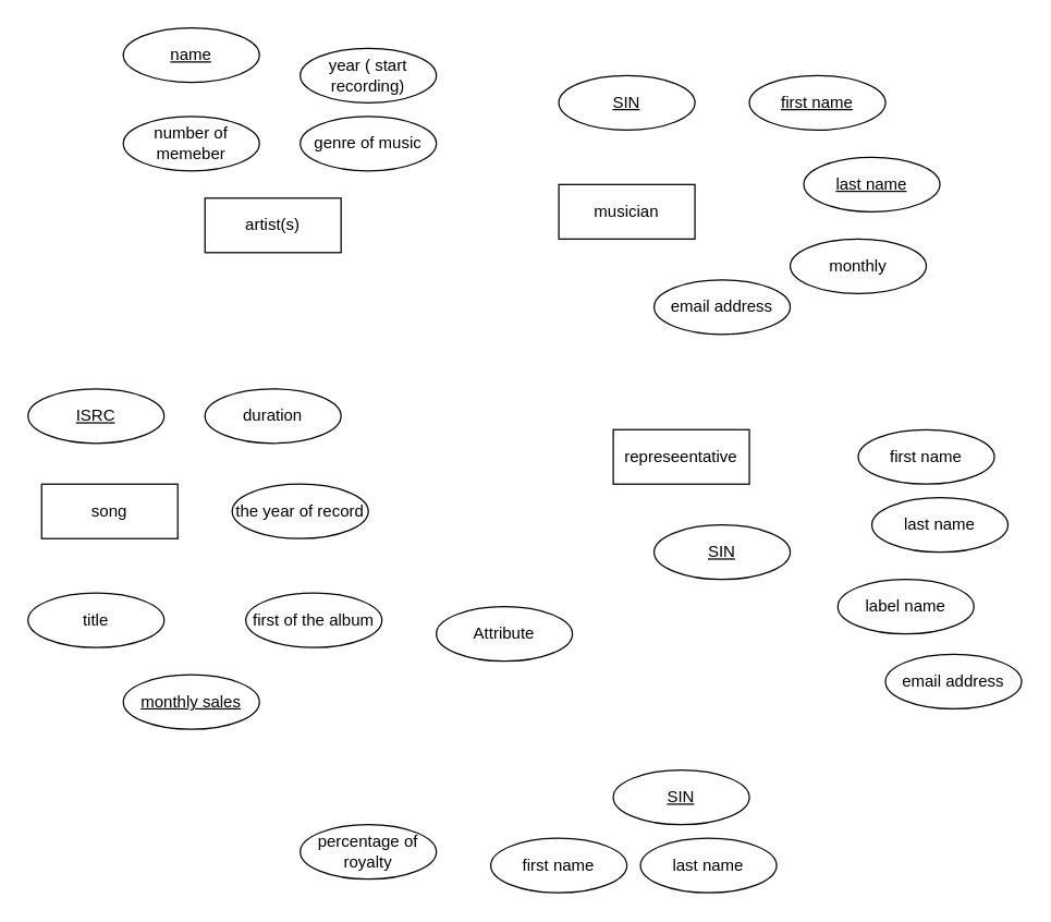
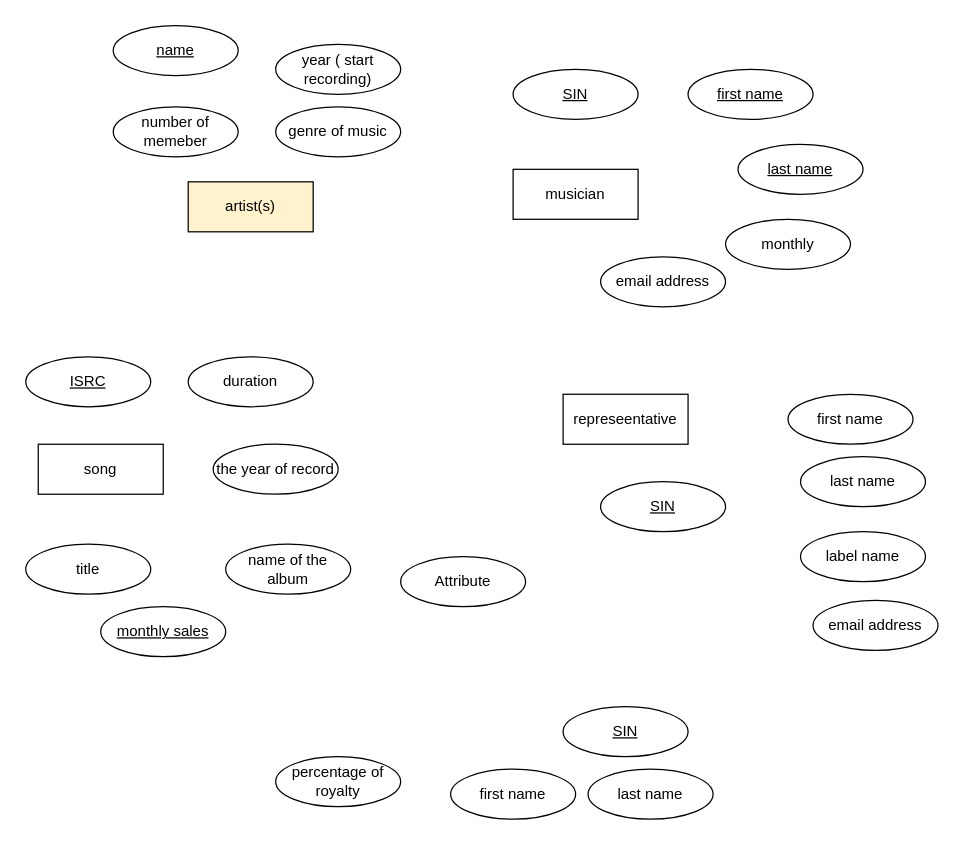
  <mxCell id="0" />
  <mxCell id="1" parent="0" />
- <mxCell id="2" value="artist(s)" style="whiteSpace=wrap;html=1;align=center;" vertex="1" parent="1"><mxGeometry x="150" y="145" width="100" height="40" as="geometry" /></mxCell>
+ <mxCell id="2" value="artist(s)" style="whiteSpace=wrap;html=1;align=center;fillColor=#fff2cc;" vertex="1" parent="1"><mxGeometry x="150" y="145" width="100" height="40" as="geometry" /></mxCell>
  <mxCell id="3" value="song" style="whiteSpace=wrap;html=1;align=center;" vertex="1" parent="1"><mxGeometry x="30" y="355" width="100" height="40" as="geometry" /></mxCell>
  <mxCell id="4" value="musician" style="whiteSpace=wrap;html=1;align=center;" vertex="1" parent="1"><mxGeometry x="410" y="135" width="100" height="40" as="geometry" /></mxCell>
  <mxCell id="5" value="year ( start recording)" style="ellipse;whiteSpace=wrap;html=1;align=center;" vertex="1" parent="1"><mxGeometry x="220" y="35" width="100" height="40" as="geometry" /></mxCell>
  <mxCell id="6" value="number of memeber" style="ellipse;whiteSpace=wrap;html=1;align=center;" vertex="1" parent="1"><mxGeometry x="90" y="85" width="100" height="40" as="geometry" /></mxCell>
  <mxCell id="7" value="genre of music" style="ellipse;whiteSpace=wrap;html=1;align=center;" vertex="1" parent="1"><mxGeometry x="220" y="85" width="100" height="40" as="geometry" /></mxCell>
  <mxCell id="8" value="name" style="ellipse;whiteSpace=wrap;html=1;align=center;fontStyle=4;" vertex="1" parent="1"><mxGeometry x="90" y="20" width="100" height="40" as="geometry" /></mxCell>
  <mxCell id="9" value="SIN" style="ellipse;whiteSpace=wrap;html=1;align=center;fontStyle=4;" vertex="1" parent="1"><mxGeometry x="410" y="55" width="100" height="40" as="geometry" /></mxCell>
  <mxCell id="10" value="first name" style="ellipse;whiteSpace=wrap;html=1;align=center;fontStyle=4;" vertex="1" parent="1"><mxGeometry x="550" y="55" width="100" height="40" as="geometry" /></mxCell>
  <mxCell id="11" value="last name" style="ellipse;whiteSpace=wrap;html=1;align=center;fontStyle=4;" vertex="1" parent="1"><mxGeometry x="590" y="115" width="100" height="40" as="geometry" /></mxCell>
  <mxCell id="12" value="monthly" style="ellipse;whiteSpace=wrap;html=1;align=center;" vertex="1" parent="1"><mxGeometry x="580" y="175" width="100" height="40" as="geometry" /></mxCell>
  <mxCell id="13" value="email address" style="ellipse;whiteSpace=wrap;html=1;align=center;" vertex="1" parent="1"><mxGeometry x="480" y="205" width="100" height="40" as="geometry" /></mxCell>
  <mxCell id="14" value="title" style="ellipse;whiteSpace=wrap;html=1;align=center;" vertex="1" parent="1"><mxGeometry x="20" y="435" width="100" height="40" as="geometry" /></mxCell>
  <mxCell id="15" value="ISRC" style="ellipse;whiteSpace=wrap;html=1;align=center;fontStyle=4;" vertex="1" parent="1"><mxGeometry x="20" y="285" width="100" height="40" as="geometry" /></mxCell>
  <mxCell id="16" value="duration" style="ellipse;whiteSpace=wrap;html=1;align=center;" vertex="1" parent="1"><mxGeometry x="150" y="285" width="100" height="40" as="geometry" /></mxCell>
  <mxCell id="17" value="the year of record" style="ellipse;whiteSpace=wrap;html=1;align=center;" vertex="1" parent="1"><mxGeometry x="170" y="355" width="100" height="40" as="geometry" /></mxCell>
- <mxCell id="18" value="first of the album" style="ellipse;whiteSpace=wrap;html=1;align=center;" vertex="1" parent="1"><mxGeometry x="180" y="435" width="100" height="40" as="geometry" /></mxCell>
- <mxCell id="19" value="monthly sales" style="ellipse;whiteSpace=wrap;html=1;align=center;fontStyle=4;" vertex="1" parent="1"><mxGeometry x="90" y="495" width="100" height="40" as="geometry" /></mxCell>
+ <mxCell id="18" value="name of the album" style="ellipse;whiteSpace=wrap;html=1;align=center;" vertex="1" parent="1"><mxGeometry x="180" y="435" width="100" height="40" as="geometry" /></mxCell>
+ <mxCell id="19" value="monthly sales" style="ellipse;whiteSpace=wrap;html=1;align=center;fontStyle=4;" vertex="1" parent="1"><mxGeometry x="80" y="485" width="100" height="40" as="geometry" /></mxCell>
  <mxCell id="20" value="represeentative" style="whiteSpace=wrap;html=1;align=center;" vertex="1" parent="1"><mxGeometry x="450" y="315" width="100" height="40" as="geometry" /></mxCell>
  <mxCell id="21" value="SIN" style="ellipse;whiteSpace=wrap;html=1;align=center;fontStyle=4;" vertex="1" parent="1"><mxGeometry x="480" y="385" width="100" height="40" as="geometry" /></mxCell>
  <mxCell id="22" value="first name" style="ellipse;whiteSpace=wrap;html=1;align=center;" vertex="1" parent="1"><mxGeometry x="630" y="315" width="100" height="40" as="geometry" /></mxCell>
  <mxCell id="23" value="Attribute" style="ellipse;whiteSpace=wrap;html=1;align=center;" vertex="1" parent="1"><mxGeometry x="320" y="445" width="100" height="40" as="geometry" /></mxCell>
  <mxCell id="24" value="last name" style="ellipse;whiteSpace=wrap;html=1;align=center;" vertex="1" parent="1"><mxGeometry x="640" y="365" width="100" height="40" as="geometry" /></mxCell>
- <mxCell id="25" value="label name" style="ellipse;whiteSpace=wrap;html=1;align=center;" vertex="1" parent="1"><mxGeometry x="615" y="425" width="100" height="40" as="geometry" /></mxCell>
+ <mxCell id="25" value="label name" style="ellipse;whiteSpace=wrap;html=1;align=center;" vertex="1" parent="1"><mxGeometry x="640" y="425" width="100" height="40" as="geometry" /></mxCell>
  <mxCell id="26" value="email address" style="ellipse;whiteSpace=wrap;html=1;align=center;" vertex="1" parent="1"><mxGeometry x="650" y="480" width="100" height="40" as="geometry" /></mxCell>
  <mxCell id="27" value="SIN" style="ellipse;whiteSpace=wrap;html=1;align=center;fontStyle=4;" vertex="1" parent="1"><mxGeometry x="450" y="565" width="100" height="40" as="geometry" /></mxCell>
  <mxCell id="28" value="first name" style="ellipse;whiteSpace=wrap;html=1;align=center;" vertex="1" parent="1"><mxGeometry x="360" y="615" width="100" height="40" as="geometry" /></mxCell>
  <mxCell id="29" value="last name" style="ellipse;whiteSpace=wrap;html=1;align=center;" vertex="1" parent="1"><mxGeometry x="470" y="615" width="100" height="40" as="geometry" /></mxCell>
  <mxCell id="30" value="percentage of royalty" style="ellipse;whiteSpace=wrap;html=1;align=center;" vertex="1" parent="1"><mxGeometry x="220" y="605" width="100" height="40" as="geometry" /></mxCell>
